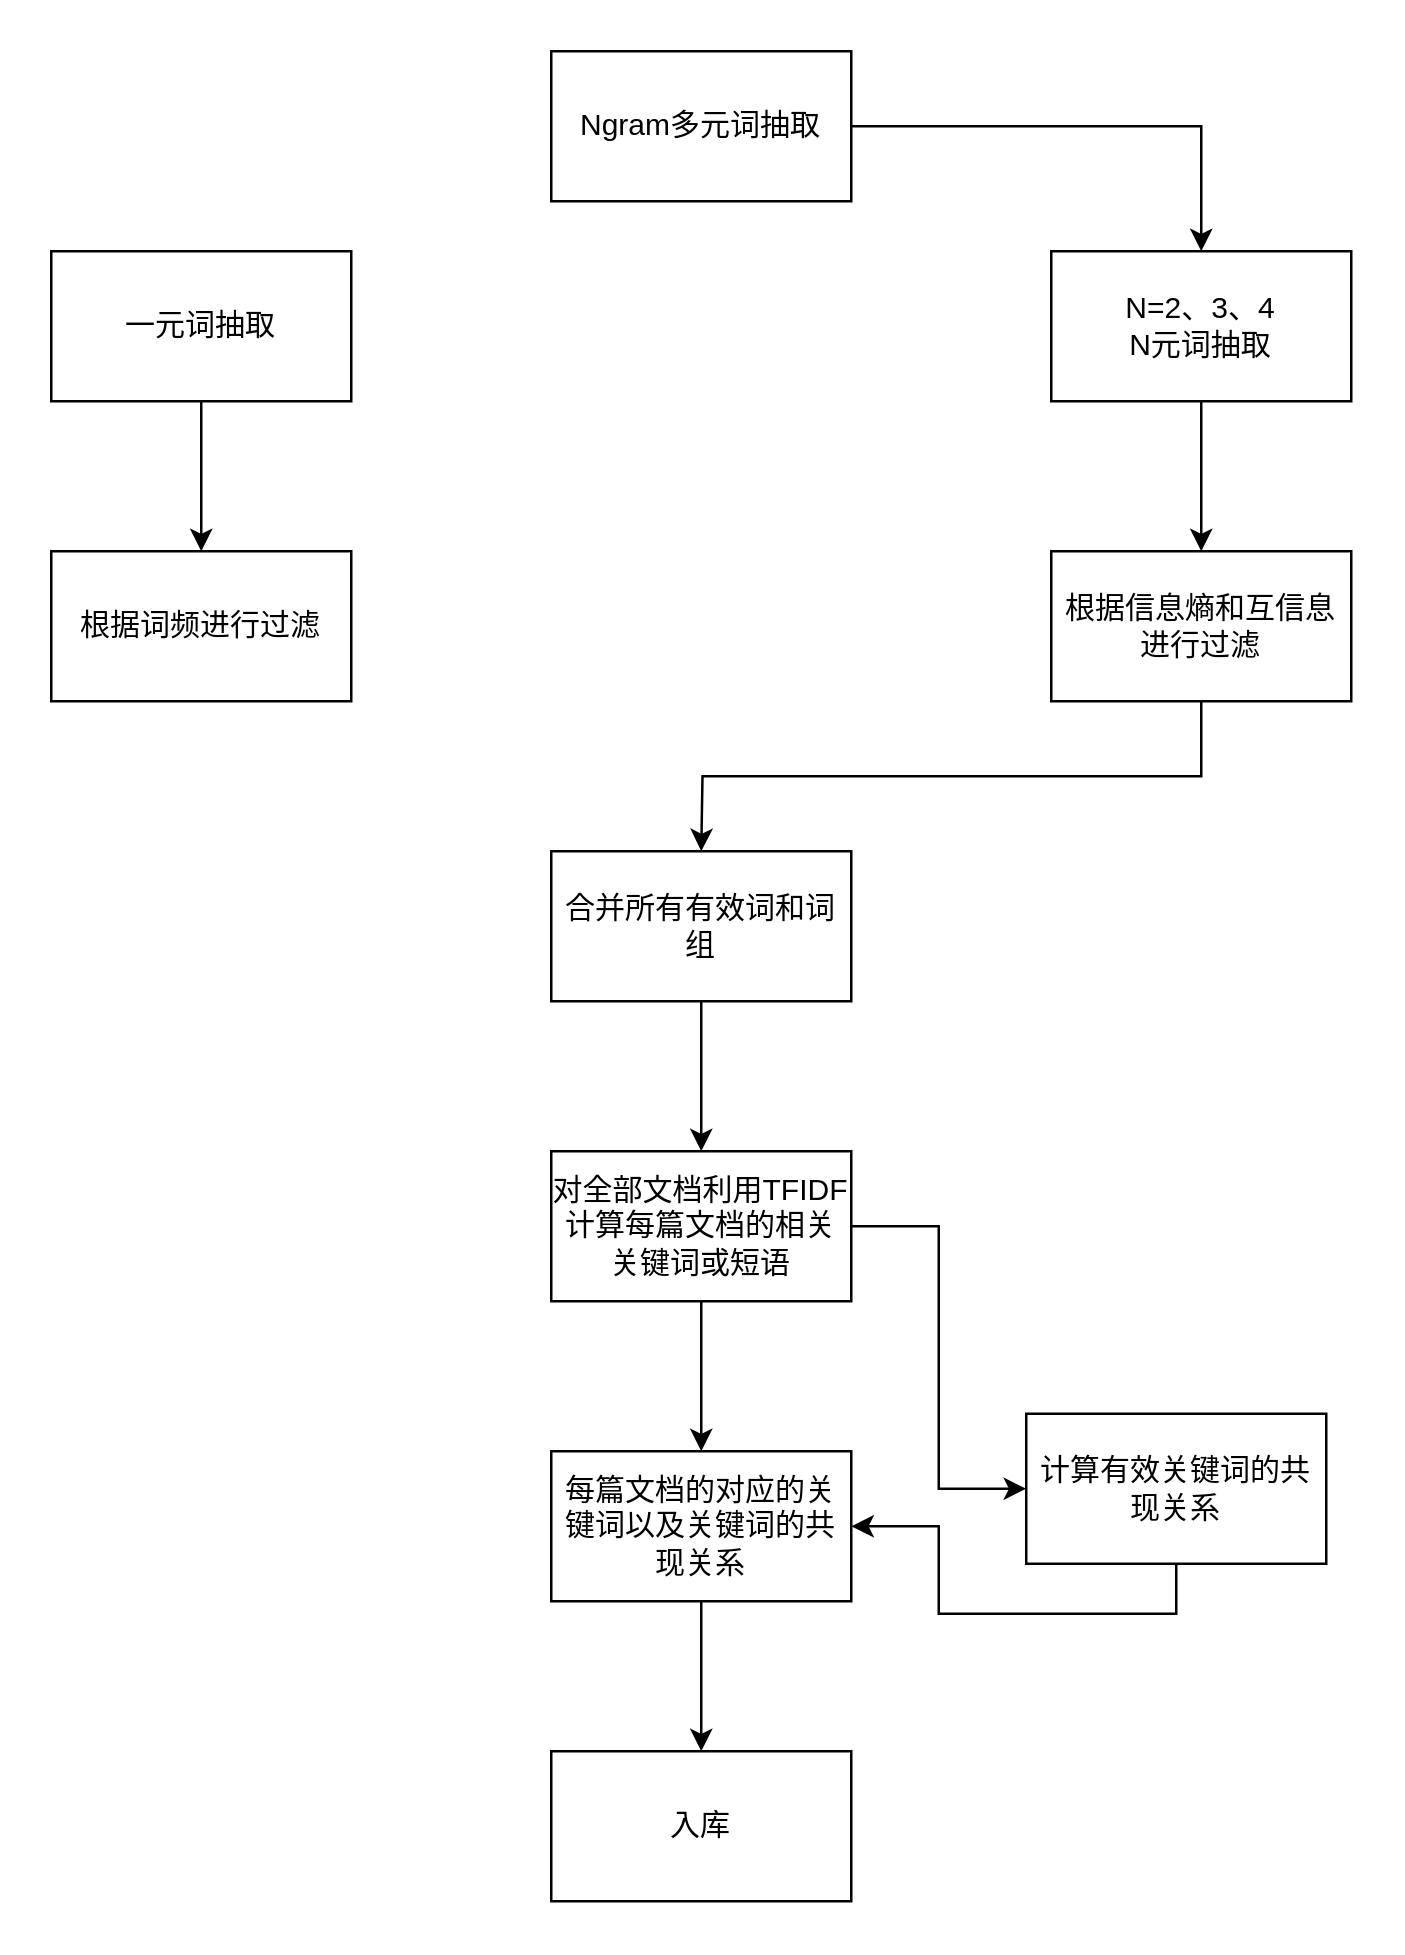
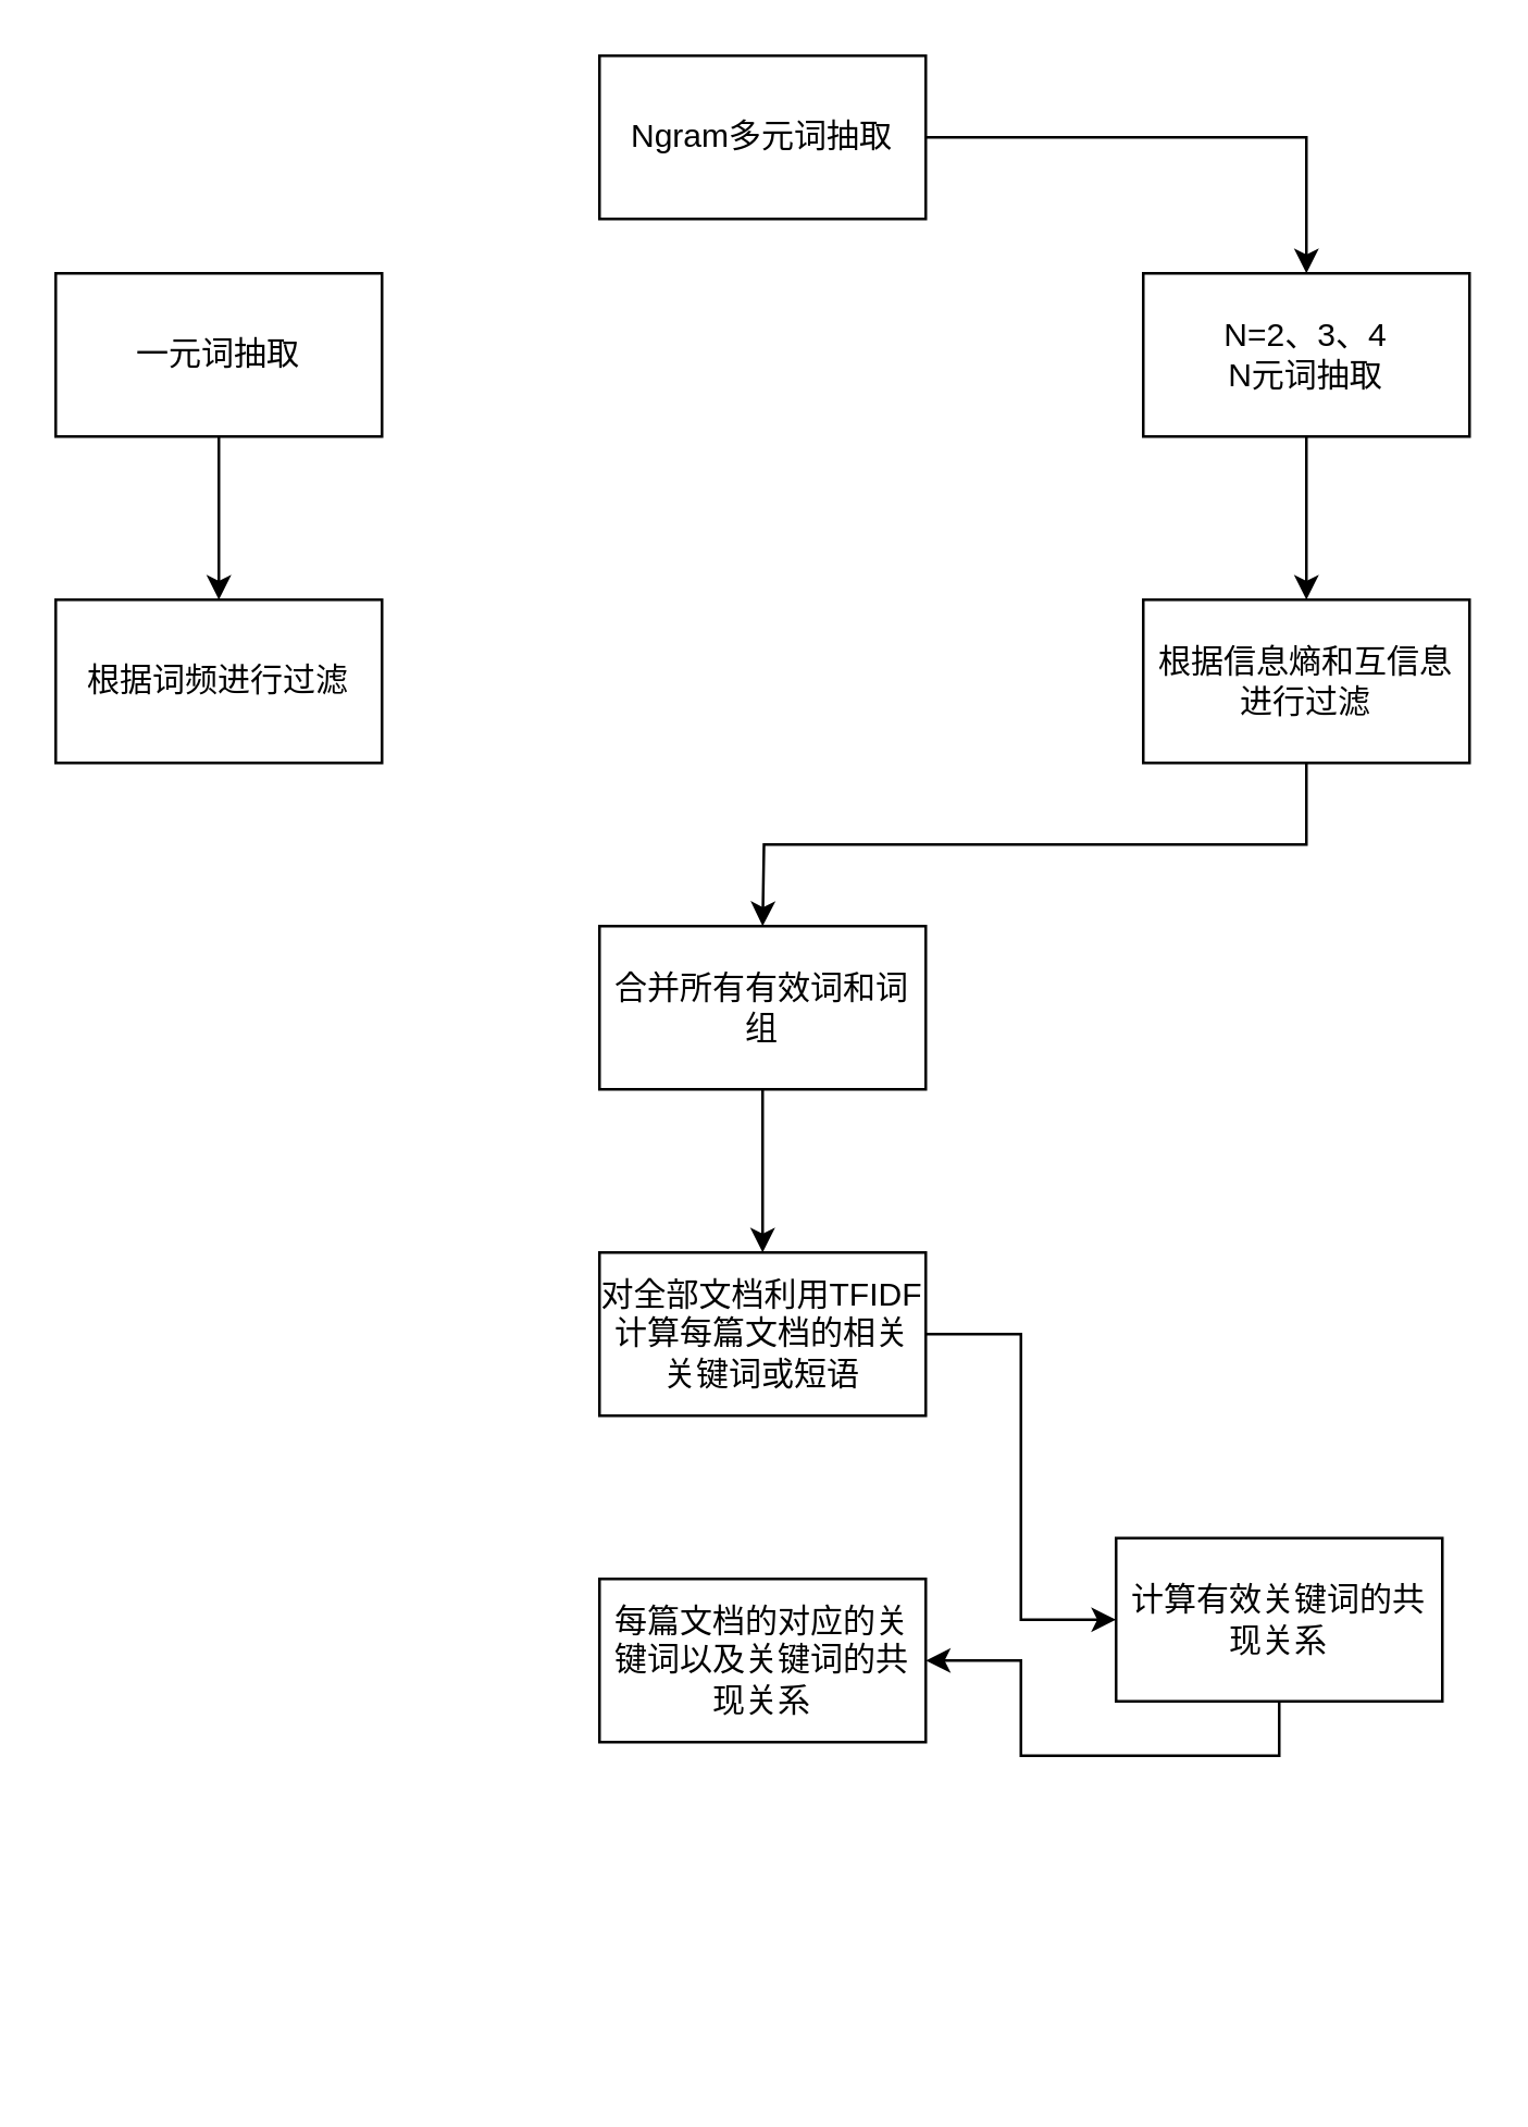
  <mxCell id="0" />
  <mxCell id="1" parent="0" />
  <mxCell id="2" style="edgeStyle=orthogonalEdgeStyle;rounded=0;orthogonalLoop=1;jettySize=auto;html=1;exitX=1;exitY=0.5;exitDx=0;exitDy=0;entryX=0.5;entryY=0;entryDx=0;entryDy=0;" edge="1" parent="1" source="3" target="7"><mxGeometry relative="1" as="geometry" /></mxCell>
  <mxCell id="3" value="Ngram多元词抽取" style="rounded=0;whiteSpace=wrap;html=1;" vertex="1" parent="1"><mxGeometry x="220" y="20" width="120" height="60" as="geometry" /></mxCell>
  <mxCell id="4" style="edgeStyle=orthogonalEdgeStyle;rounded=0;orthogonalLoop=1;jettySize=auto;html=1;exitX=0.5;exitY=1;exitDx=0;exitDy=0;entryX=0.5;entryY=0;entryDx=0;entryDy=0;" edge="1" parent="1" source="5" target="8"><mxGeometry relative="1" as="geometry" /></mxCell>
  <mxCell id="5" value="一元词抽取" style="rounded=0;whiteSpace=wrap;html=1;" vertex="1" parent="1"><mxGeometry x="20" y="100" width="120" height="60" as="geometry" /></mxCell>
  <mxCell id="6" style="edgeStyle=orthogonalEdgeStyle;rounded=0;orthogonalLoop=1;jettySize=auto;html=1;exitX=0.5;exitY=1;exitDx=0;exitDy=0;entryX=0.5;entryY=0;entryDx=0;entryDy=0;" edge="1" parent="1" source="7" target="10"><mxGeometry relative="1" as="geometry" /></mxCell>
  <mxCell id="7" value="N=2、3、4&lt;br&gt;N元词抽取" style="rounded=0;whiteSpace=wrap;html=1;" vertex="1" parent="1"><mxGeometry x="420" y="100" width="120" height="60" as="geometry" /></mxCell>
  <mxCell id="8" value="根据词频进行过滤" style="rounded=0;whiteSpace=wrap;html=1;" vertex="1" parent="1"><mxGeometry x="20" y="220" width="120" height="60" as="geometry" /></mxCell>
  <mxCell id="9" style="edgeStyle=orthogonalEdgeStyle;rounded=0;orthogonalLoop=1;jettySize=auto;html=1;exitX=0.5;exitY=1;exitDx=0;exitDy=0;" edge="1" parent="1" source="10"><mxGeometry relative="1" as="geometry"><mxPoint x="280" y="340" as="targetPoint" /></mxGeometry></mxCell>
  <mxCell id="10" value="根据信息熵和互信息进行过滤" style="rounded=0;whiteSpace=wrap;html=1;" vertex="1" parent="1"><mxGeometry x="420" y="220" width="120" height="60" as="geometry" /></mxCell>
  <mxCell id="11" style="edgeStyle=orthogonalEdgeStyle;rounded=0;orthogonalLoop=1;jettySize=auto;html=1;exitX=0.5;exitY=1;exitDx=0;exitDy=0;" edge="1" parent="1" source="12" target="15"><mxGeometry relative="1" as="geometry" /></mxCell>
  <mxCell id="12" value="合并所有有效词和词组" style="rounded=0;whiteSpace=wrap;html=1;" vertex="1" parent="1"><mxGeometry x="220" y="340" width="120" height="60" as="geometry" /></mxCell>
  <mxCell id="13" style="edgeStyle=orthogonalEdgeStyle;rounded=0;orthogonalLoop=1;jettySize=auto;html=1;exitX=1;exitY=0.5;exitDx=0;exitDy=0;entryX=0;entryY=0.5;entryDx=0;entryDy=0;" edge="1" parent="1" source="15" target="17"><mxGeometry relative="1" as="geometry" /></mxCell>
- <mxCell id="14" style="edgeStyle=orthogonalEdgeStyle;rounded=0;orthogonalLoop=1;jettySize=auto;html=1;exitX=0.5;exitY=1;exitDx=0;exitDy=0;entryX=0.5;entryY=0;entryDx=0;entryDy=0;" edge="1" parent="1" source="15" target="19"><mxGeometry relative="1" as="geometry" /></mxCell>
  <mxCell id="15" value="对全部文档利用TFIDF计算每篇文档的相关关键词或短语" style="rounded=0;whiteSpace=wrap;html=1;" vertex="1" parent="1"><mxGeometry x="220" y="460" width="120" height="60" as="geometry" /></mxCell>
  <mxCell id="16" style="edgeStyle=orthogonalEdgeStyle;rounded=0;orthogonalLoop=1;jettySize=auto;html=1;exitX=0.5;exitY=1;exitDx=0;exitDy=0;entryX=1;entryY=0.5;entryDx=0;entryDy=0;" edge="1" parent="1" source="17" target="19"><mxGeometry relative="1" as="geometry" /></mxCell>
  <mxCell id="17" value="计算有效关键词的共现关系" style="rounded=0;whiteSpace=wrap;html=1;" vertex="1" parent="1"><mxGeometry x="410" y="565" width="120" height="60" as="geometry" /></mxCell>
- <mxCell id="18" style="edgeStyle=orthogonalEdgeStyle;rounded=0;orthogonalLoop=1;jettySize=auto;html=1;exitX=0.5;exitY=1;exitDx=0;exitDy=0;entryX=0.5;entryY=0;entryDx=0;entryDy=0;" edge="1" parent="1" source="19" target="20"><mxGeometry relative="1" as="geometry" /></mxCell>
  <mxCell id="19" value="每篇文档的对应的关键词以及关键词的共现关系" style="rounded=0;whiteSpace=wrap;html=1;" vertex="1" parent="1"><mxGeometry x="220" y="580" width="120" height="60" as="geometry" /></mxCell>
- <mxCell id="20" value="入库" style="rounded=0;whiteSpace=wrap;html=1;" vertex="1" parent="1"><mxGeometry x="220" y="700" width="120" height="60" as="geometry" /></mxCell>
